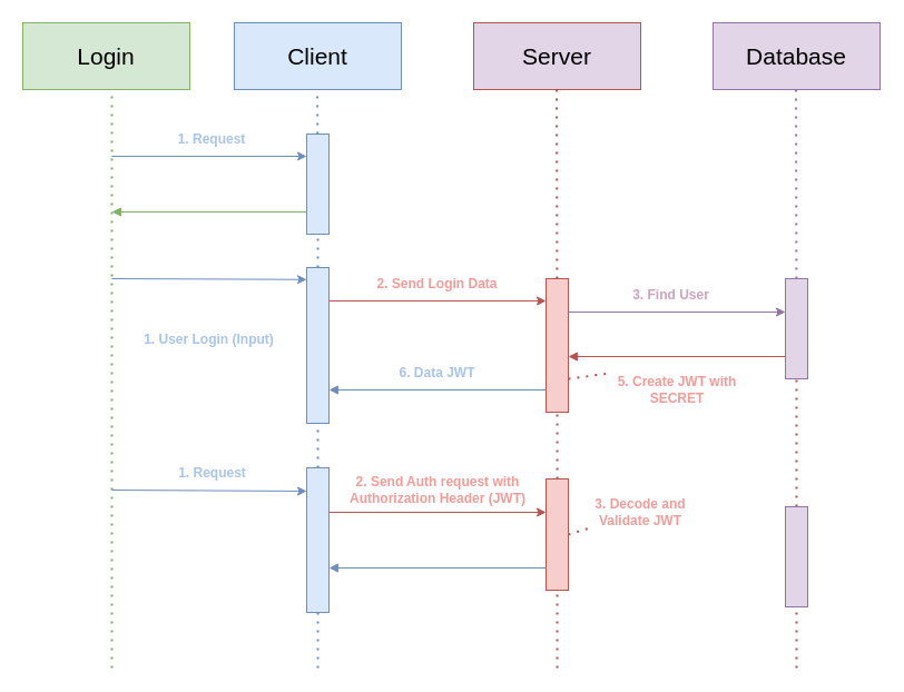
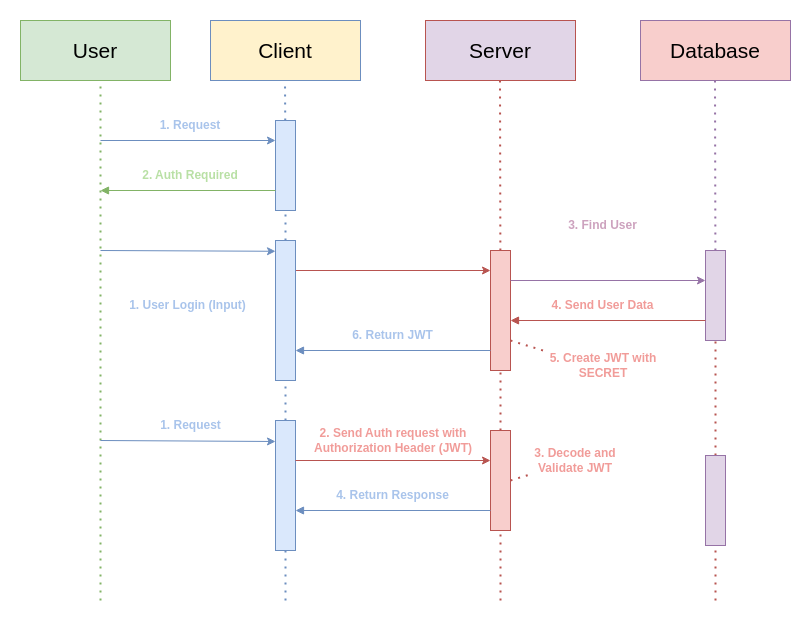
  <mxCell id="0" />
  <mxCell id="1" parent="0" />
- <mxCell id="2" value="&lt;font style=&quot;font-size: 21px;&quot;&gt;Login&lt;/font&gt;" style="rounded=0;whiteSpace=wrap;html=1;fillColor=#d5e8d4;strokeColor=#82b366;" vertex="1" parent="1"><mxGeometry x="20" y="20" width="150" height="60" as="geometry" /></mxCell>
- <mxCell id="3" value="&lt;font style=&quot;font-size: 21px;&quot;&gt;Client&lt;/font&gt;" style="rounded=0;whiteSpace=wrap;html=1;fillColor=#dae8fc;strokeColor=#6c8ebf;" vertex="1" parent="1"><mxGeometry x="210" y="20" width="150" height="60" as="geometry" /></mxCell>
+ <mxCell id="2" value="&lt;font style=&quot;font-size: 21px;&quot;&gt;User&lt;/font&gt;" style="rounded=0;whiteSpace=wrap;html=1;fillColor=#d5e8d4;strokeColor=#82b366;" vertex="1" parent="1"><mxGeometry x="20" y="20" width="150" height="60" as="geometry" /></mxCell>
+ <mxCell id="3" value="&lt;font style=&quot;font-size: 21px;&quot;&gt;Client&lt;/font&gt;" style="rounded=0;whiteSpace=wrap;html=1;fillColor=#fff2cc;strokeColor=#6c8ebf;" vertex="1" parent="1"><mxGeometry x="210" y="20" width="150" height="60" as="geometry" /></mxCell>
  <mxCell id="4" value="&lt;font style=&quot;font-size: 21px;&quot;&gt;Server&lt;/font&gt;" style="rounded=0;whiteSpace=wrap;html=1;fillColor=#e1d5e7;strokeColor=#b85450;" vertex="1" parent="1"><mxGeometry x="425" y="20" width="150" height="60" as="geometry" /></mxCell>
- <mxCell id="5" value="&lt;font style=&quot;font-size: 21px;&quot;&gt;Database&lt;/font&gt;" style="rounded=0;whiteSpace=wrap;html=1;fillColor=#e1d5e7;strokeColor=#9673a6;" vertex="1" parent="1"><mxGeometry x="640" y="20" width="150" height="60" as="geometry" /></mxCell>
+ <mxCell id="5" value="&lt;font style=&quot;font-size: 21px;&quot;&gt;Database&lt;/font&gt;" style="rounded=0;whiteSpace=wrap;html=1;fillColor=#f8cecc;strokeColor=#9673a6;" vertex="1" parent="1"><mxGeometry x="640" y="20" width="150" height="60" as="geometry" /></mxCell>
  <mxCell id="6" value="" style="endArrow=none;dashed=1;html=1;dashPattern=1 3;strokeWidth=2;rounded=0;fillColor=#d5e8d4;strokeColor=#82b366;" edge="1" parent="1"><mxGeometry width="50" height="50" relative="1" as="geometry"><mxPoint x="100" y="600" as="sourcePoint" /><mxPoint x="100" y="80" as="targetPoint" /></mxGeometry></mxCell>
  <mxCell id="7" value="" style="endArrow=none;dashed=1;html=1;dashPattern=1 3;strokeWidth=2;rounded=0;fillColor=#dae8fc;strokeColor=#6c8ebf;" edge="1" parent="1" source="11"><mxGeometry width="50" height="50" relative="1" as="geometry"><mxPoint x="284.5" y="510" as="sourcePoint" /><mxPoint x="284.5" y="80" as="targetPoint" /></mxGeometry></mxCell>
  <mxCell id="8" value="" style="endArrow=none;dashed=1;html=1;dashPattern=1 3;strokeWidth=2;rounded=0;fillColor=#f8cecc;strokeColor=#b85450;" edge="1" parent="1" source="17"><mxGeometry width="50" height="50" relative="1" as="geometry"><mxPoint x="499.5" y="510" as="sourcePoint" /><mxPoint x="499.5" y="80" as="targetPoint" /></mxGeometry></mxCell>
  <mxCell id="9" value="" style="endArrow=none;dashed=1;html=1;dashPattern=1 3;strokeWidth=2;rounded=0;fillColor=#e1d5e7;strokeColor=#9673a6;" edge="1" parent="1" source="20"><mxGeometry width="50" height="50" relative="1" as="geometry"><mxPoint x="714.5" y="510" as="sourcePoint" /><mxPoint x="714.5" y="80" as="targetPoint" /></mxGeometry></mxCell>
  <mxCell id="10" value="" style="endArrow=none;dashed=1;html=1;dashPattern=1 3;strokeWidth=2;rounded=0;fillColor=#dae8fc;strokeColor=#6c8ebf;" edge="1" parent="1" source="24" target="11"><mxGeometry width="50" height="50" relative="1" as="geometry"><mxPoint x="284.5" y="510" as="sourcePoint" /><mxPoint x="284.5" y="80" as="targetPoint" /></mxGeometry></mxCell>
  <mxCell id="11" value="" style="rounded=0;whiteSpace=wrap;html=1;fillColor=#dae8fc;strokeColor=#6c8ebf;" vertex="1" parent="1"><mxGeometry x="275" y="120" width="20" height="90" as="geometry" /></mxCell>
  <mxCell id="12" value="" style="endArrow=classic;html=1;rounded=0;fillColor=#dae8fc;strokeColor=#6c8ebf;" edge="1" parent="1"><mxGeometry width="50" height="50" relative="1" as="geometry"><mxPoint x="100" y="140" as="sourcePoint" /><mxPoint x="275" y="140" as="targetPoint" /></mxGeometry></mxCell>
  <mxCell id="13" value="" style="endArrow=none;html=1;rounded=0;startArrow=block;startFill=1;endFill=0;fillColor=#d5e8d4;strokeColor=#82b366;" edge="1" parent="1"><mxGeometry width="50" height="50" relative="1" as="geometry"><mxPoint x="100" y="190" as="sourcePoint" /><mxPoint x="275" y="190" as="targetPoint" /></mxGeometry></mxCell>
  <mxCell id="14" value="&lt;font color=&quot;#a9c4eb&quot;&gt;&lt;b&gt;1. Request&lt;/b&gt;&lt;/font&gt;" style="text;strokeColor=none;align=center;fillColor=none;html=1;verticalAlign=middle;whiteSpace=wrap;rounded=0;" vertex="1" parent="1"><mxGeometry x="120" y="110" width="140" height="30" as="geometry" /></mxCell>
+ <mxCell id="15" value="&lt;b style=&quot;&quot;&gt;&lt;font color=&quot;#b9e0a5&quot;&gt;2. Auth Required&lt;/font&gt;&lt;/b&gt;" style="text;strokeColor=none;align=center;fillColor=none;html=1;verticalAlign=middle;whiteSpace=wrap;rounded=0;" vertex="1" parent="1"><mxGeometry x="120" y="160" width="140" height="30" as="geometry" /></mxCell>
  <mxCell id="16" value="" style="endArrow=none;dashed=1;html=1;dashPattern=1 3;strokeWidth=2;rounded=0;fillColor=#f8cecc;strokeColor=#b85450;" edge="1" parent="1" source="39" target="17"><mxGeometry width="50" height="50" relative="1" as="geometry"><mxPoint x="500" y="600" as="sourcePoint" /><mxPoint x="499.5" y="80" as="targetPoint" /></mxGeometry></mxCell>
  <mxCell id="17" value="" style="rounded=0;whiteSpace=wrap;html=1;fillColor=#f8cecc;strokeColor=#b85450;" vertex="1" parent="1"><mxGeometry x="490" y="250" width="20" height="120" as="geometry" /></mxCell>
  <mxCell id="18" value="" style="endArrow=classic;html=1;rounded=0;fillColor=#dae8fc;strokeColor=#6c8ebf;entryX=0;entryY=0.077;entryDx=0;entryDy=0;entryPerimeter=0;" edge="1" parent="1" target="24"><mxGeometry width="50" height="50" relative="1" as="geometry"><mxPoint x="100" y="250" as="sourcePoint" /><mxPoint x="270" y="250" as="targetPoint" /></mxGeometry></mxCell>
  <mxCell id="19" value="" style="endArrow=none;dashed=1;html=1;dashPattern=1 3;strokeWidth=2;rounded=0;fillColor=#f8cecc;strokeColor=#b85450;" edge="1" parent="1" source="45" target="20"><mxGeometry width="50" height="50" relative="1" as="geometry"><mxPoint x="715" y="600" as="sourcePoint" /><mxPoint x="714.5" y="80" as="targetPoint" /></mxGeometry></mxCell>
  <mxCell id="20" value="" style="rounded=0;whiteSpace=wrap;html=1;fillColor=#e1d5e7;strokeColor=#9673a6;" vertex="1" parent="1"><mxGeometry x="705" y="250" width="20" height="90" as="geometry" /></mxCell>
  <mxCell id="21" value="" style="endArrow=classic;html=1;rounded=0;fillColor=#f8cecc;strokeColor=#b85450;" edge="1" parent="1"><mxGeometry width="50" height="50" relative="1" as="geometry"><mxPoint x="295" y="270" as="sourcePoint" /><mxPoint x="490" y="270" as="targetPoint" /></mxGeometry></mxCell>
  <mxCell id="22" value="&lt;b style=&quot;&quot;&gt;&lt;font color=&quot;#a9c4eb&quot;&gt;1. User Login (Input)&lt;/font&gt;&lt;/b&gt;" style="text;strokeColor=none;align=center;fillColor=none;html=1;verticalAlign=middle;whiteSpace=wrap;rounded=0;" vertex="1" parent="1"><mxGeometry x="115" y="290" width="145" height="30" as="geometry" /></mxCell>
  <mxCell id="23" value="" style="endArrow=none;dashed=1;html=1;dashPattern=1 3;strokeWidth=2;rounded=0;fillColor=#dae8fc;strokeColor=#6c8ebf;" edge="1" parent="1" source="35" target="24"><mxGeometry width="50" height="50" relative="1" as="geometry"><mxPoint x="285" y="600" as="sourcePoint" /><mxPoint x="285" y="210" as="targetPoint" /></mxGeometry></mxCell>
  <mxCell id="24" value="" style="rounded=0;whiteSpace=wrap;html=1;fillColor=#dae8fc;strokeColor=#6c8ebf;" vertex="1" parent="1"><mxGeometry x="275" y="240" width="20" height="140" as="geometry" /></mxCell>
- <mxCell id="25" value="&lt;b style=&quot;&quot;&gt;&lt;font color=&quot;#f19c99&quot;&gt;2. Send Login Data&lt;/font&gt;&lt;/b&gt;" style="text;strokeColor=none;align=center;fillColor=none;html=1;verticalAlign=middle;whiteSpace=wrap;rounded=0;" vertex="1" parent="1"><mxGeometry x="320" y="240" width="145" height="30" as="geometry" /></mxCell>
  <mxCell id="26" value="" style="endArrow=classic;html=1;rounded=0;fillColor=#e1d5e7;strokeColor=#9673a6;" edge="1" parent="1"><mxGeometry width="50" height="50" relative="1" as="geometry"><mxPoint x="510" y="280" as="sourcePoint" /><mxPoint x="705" y="280" as="targetPoint" /></mxGeometry></mxCell>
- <mxCell id="27" value="&lt;b style=&quot;&quot;&gt;&lt;font color=&quot;#cda2be&quot;&gt;3. Find User&lt;/font&gt;&lt;/b&gt;" style="text;strokeColor=none;align=center;fillColor=none;html=1;verticalAlign=middle;whiteSpace=wrap;rounded=0;" vertex="1" parent="1"><mxGeometry x="530" y="250" width="145" height="30" as="geometry" /></mxCell>
+ <mxCell id="27" value="&lt;b style=&quot;&quot;&gt;&lt;font color=&quot;#cda2be&quot;&gt;3. Find User&lt;/font&gt;&lt;/b&gt;" style="text;strokeColor=none;align=center;fillColor=none;html=1;verticalAlign=middle;whiteSpace=wrap;rounded=0;" vertex="1" parent="1"><mxGeometry x="530" y="210" width="145" height="30" as="geometry" /></mxCell>
  <mxCell id="28" value="" style="endArrow=none;html=1;rounded=0;fillColor=#f8cecc;strokeColor=#b85450;startArrow=block;startFill=1;endFill=0;" edge="1" parent="1"><mxGeometry width="50" height="50" relative="1" as="geometry"><mxPoint x="510" y="320" as="sourcePoint" /><mxPoint x="705" y="320" as="targetPoint" /></mxGeometry></mxCell>
+ <mxCell id="29" value="&lt;b style=&quot;&quot;&gt;&lt;font color=&quot;#f19c99&quot;&gt;4. Send User Data&lt;/font&gt;&lt;/b&gt;" style="text;strokeColor=none;align=center;fillColor=none;html=1;verticalAlign=middle;whiteSpace=wrap;rounded=0;" vertex="1" parent="1"><mxGeometry x="530" y="290" width="145" height="30" as="geometry" /></mxCell>
  <mxCell id="30" value="" style="endArrow=none;html=1;rounded=0;fillColor=#dae8fc;strokeColor=#6c8ebf;startArrow=block;startFill=1;endFill=0;" edge="1" parent="1"><mxGeometry width="50" height="50" relative="1" as="geometry"><mxPoint x="295" y="350" as="sourcePoint" /><mxPoint x="490" y="350" as="targetPoint" /></mxGeometry></mxCell>
  <mxCell id="31" value="" style="endArrow=none;dashed=1;html=1;dashPattern=1 3;strokeWidth=2;rounded=0;fillColor=#f8cecc;strokeColor=#b85450;startArrow=none;startFill=0;exitX=1;exitY=0.75;exitDx=0;exitDy=0;entryX=0;entryY=0;entryDx=0;entryDy=0;" edge="1" parent="1" source="17" target="32"><mxGeometry width="50" height="50" relative="1" as="geometry"><mxPoint x="515" y="340" as="sourcePoint" /><mxPoint x="555" y="360" as="targetPoint" /></mxGeometry></mxCell>
- <mxCell id="32" value="&lt;b style=&quot;&quot;&gt;&lt;font color=&quot;#f19c99&quot;&gt;5. Create JWT with SECRET&lt;/font&gt;&lt;/b&gt;" style="text;strokeColor=none;align=center;fillColor=none;html=1;verticalAlign=middle;whiteSpace=wrap;rounded=0;" vertex="1" parent="1"><mxGeometry x="547.5" y="335" width="120" height="30" as="geometry" /></mxCell>
- <mxCell id="33" value="&lt;b style=&quot;&quot;&gt;&lt;font color=&quot;#a9c4eb&quot;&gt;6. Data JWT&lt;/font&gt;&lt;/b&gt;" style="text;strokeColor=none;align=center;fillColor=none;html=1;verticalAlign=middle;whiteSpace=wrap;rounded=0;" vertex="1" parent="1"><mxGeometry x="320" y="320" width="145" height="30" as="geometry" /></mxCell>
+ <mxCell id="32" value="&lt;b style=&quot;&quot;&gt;&lt;font color=&quot;#f19c99&quot;&gt;5. Create JWT with SECRET&lt;/font&gt;&lt;/b&gt;" style="text;strokeColor=none;align=center;fillColor=none;html=1;verticalAlign=middle;whiteSpace=wrap;rounded=0;" vertex="1" parent="1"><mxGeometry x="542.5" y="350" width="120" height="30" as="geometry" /></mxCell>
+ <mxCell id="33" value="&lt;b style=&quot;&quot;&gt;&lt;font color=&quot;#a9c4eb&quot;&gt;6. Return JWT&lt;/font&gt;&lt;/b&gt;" style="text;strokeColor=none;align=center;fillColor=none;html=1;verticalAlign=middle;whiteSpace=wrap;rounded=0;" vertex="1" parent="1"><mxGeometry x="320" y="320" width="145" height="30" as="geometry" /></mxCell>
  <mxCell id="34" value="" style="endArrow=none;dashed=1;html=1;dashPattern=1 3;strokeWidth=2;rounded=0;fillColor=#dae8fc;strokeColor=#6c8ebf;" edge="1" parent="1" target="35"><mxGeometry width="50" height="50" relative="1" as="geometry"><mxPoint x="285" y="600" as="sourcePoint" /><mxPoint x="285" y="380" as="targetPoint" /></mxGeometry></mxCell>
  <mxCell id="35" value="" style="rounded=0;whiteSpace=wrap;html=1;fillColor=#dae8fc;strokeColor=#6c8ebf;" vertex="1" parent="1"><mxGeometry x="275" y="420" width="20" height="130" as="geometry" /></mxCell>
  <mxCell id="36" value="" style="endArrow=classic;html=1;rounded=0;fillColor=#dae8fc;strokeColor=#6c8ebf;entryX=0;entryY=0.077;entryDx=0;entryDy=0;entryPerimeter=0;" edge="1" parent="1"><mxGeometry width="50" height="50" relative="1" as="geometry"><mxPoint x="100" y="440" as="sourcePoint" /><mxPoint x="275" y="441" as="targetPoint" /></mxGeometry></mxCell>
  <mxCell id="37" value="&lt;b style=&quot;&quot;&gt;&lt;font color=&quot;#a9c4eb&quot;&gt;1. Request&lt;/font&gt;&lt;/b&gt;" style="text;strokeColor=none;align=center;fillColor=none;html=1;verticalAlign=middle;whiteSpace=wrap;rounded=0;" vertex="1" parent="1"><mxGeometry x="117.5" y="410" width="145" height="30" as="geometry" /></mxCell>
  <mxCell id="38" value="" style="endArrow=none;dashed=1;html=1;dashPattern=1 3;strokeWidth=2;rounded=0;fillColor=#f8cecc;strokeColor=#b85450;" edge="1" parent="1" target="39"><mxGeometry width="50" height="50" relative="1" as="geometry"><mxPoint x="500" y="600" as="sourcePoint" /><mxPoint x="500" y="370" as="targetPoint" /></mxGeometry></mxCell>
  <mxCell id="39" value="" style="rounded=0;whiteSpace=wrap;html=1;fillColor=#f8cecc;strokeColor=#b85450;" vertex="1" parent="1"><mxGeometry x="490" y="430" width="20" height="100" as="geometry" /></mxCell>
  <mxCell id="40" value="" style="endArrow=classic;html=1;rounded=0;fillColor=#f8cecc;strokeColor=#b85450;" edge="1" parent="1"><mxGeometry width="50" height="50" relative="1" as="geometry"><mxPoint x="295" y="460" as="sourcePoint" /><mxPoint x="490" y="460" as="targetPoint" /></mxGeometry></mxCell>
  <mxCell id="41" value="&lt;b style=&quot;&quot;&gt;&lt;font color=&quot;#f19c99&quot;&gt;2. Send Auth request with Authorization Header (JWT)&lt;/font&gt;&lt;/b&gt;" style="text;strokeColor=none;align=center;fillColor=none;html=1;verticalAlign=middle;whiteSpace=wrap;rounded=0;" vertex="1" parent="1"><mxGeometry x="307.5" y="425" width="170" height="30" as="geometry" /></mxCell>
  <mxCell id="42" value="&lt;b style=&quot;&quot;&gt;&lt;font color=&quot;#f19c99&quot;&gt;3. Decode and Validate JWT&lt;/font&gt;&lt;/b&gt;" style="text;strokeColor=none;align=center;fillColor=none;html=1;verticalAlign=middle;whiteSpace=wrap;rounded=0;" vertex="1" parent="1"><mxGeometry x="530" y="445" width="90" height="30" as="geometry" /></mxCell>
  <mxCell id="43" value="" style="endArrow=none;dashed=1;html=1;dashPattern=1 3;strokeWidth=2;rounded=0;fillColor=#f8cecc;strokeColor=#b85450;startArrow=none;startFill=0;" edge="1" parent="1" target="42"><mxGeometry width="50" height="50" relative="1" as="geometry"><mxPoint x="510" y="480" as="sourcePoint" /><mxPoint x="570" y="470" as="targetPoint" /><Array as="points" /></mxGeometry></mxCell>
  <mxCell id="44" value="" style="endArrow=none;dashed=1;html=1;dashPattern=1 3;strokeWidth=2;rounded=0;fillColor=#f8cecc;strokeColor=#b85450;" edge="1" parent="1" target="45"><mxGeometry width="50" height="50" relative="1" as="geometry"><mxPoint x="715" y="600" as="sourcePoint" /><mxPoint x="715" y="340" as="targetPoint" /></mxGeometry></mxCell>
  <mxCell id="45" value="" style="rounded=0;whiteSpace=wrap;html=1;fillColor=#e1d5e7;strokeColor=#9673a6;" vertex="1" parent="1"><mxGeometry x="705" y="455" width="20" height="90" as="geometry" /></mxCell>
  <mxCell id="46" value="" style="endArrow=none;html=1;rounded=0;fillColor=#dae8fc;strokeColor=#6c8ebf;startArrow=block;startFill=1;endFill=0;" edge="1" parent="1"><mxGeometry width="50" height="50" relative="1" as="geometry"><mxPoint x="295" y="510" as="sourcePoint" /><mxPoint x="490" y="510" as="targetPoint" /></mxGeometry></mxCell>
+ <mxCell id="47" value="&lt;b style=&quot;&quot;&gt;&lt;font color=&quot;#a9c4eb&quot;&gt;4. Return Response&lt;/font&gt;&lt;/b&gt;" style="text;strokeColor=none;align=center;fillColor=none;html=1;verticalAlign=middle;whiteSpace=wrap;rounded=0;" vertex="1" parent="1"><mxGeometry x="320" y="480" width="145" height="30" as="geometry" /></mxCell>
